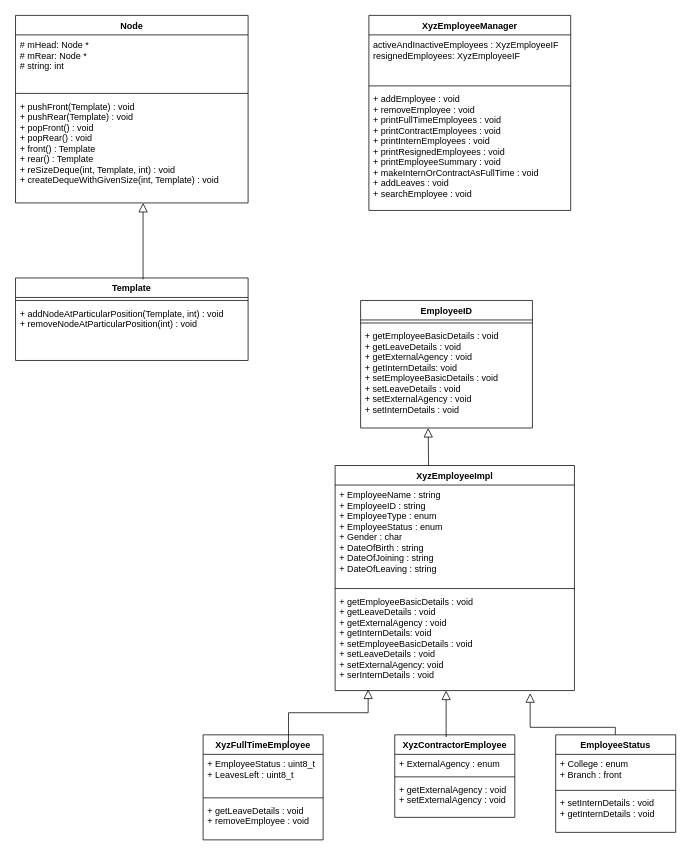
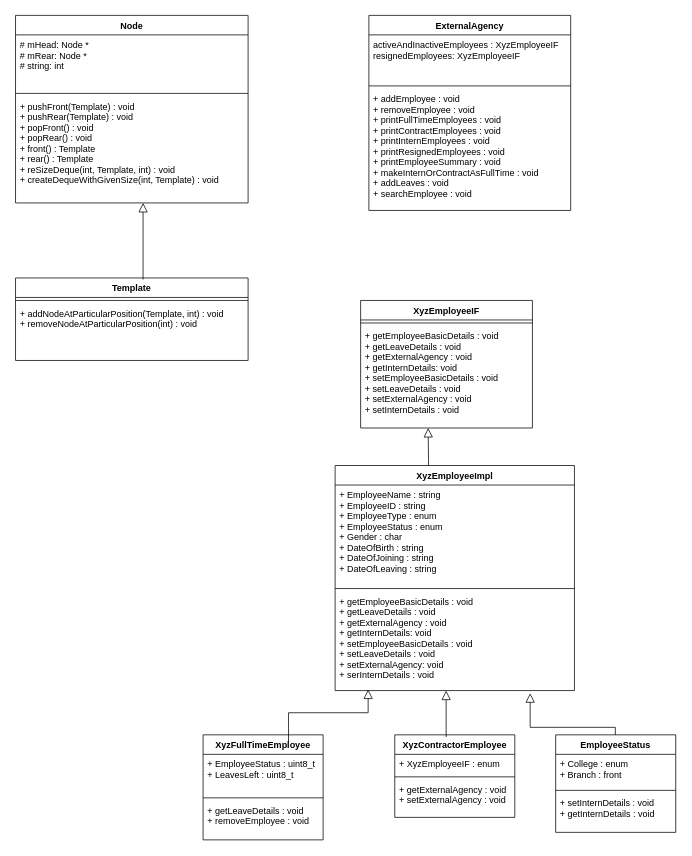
  <mxCell id="0" />
  <mxCell id="1" parent="0" />
  <mxCell id="2" value="Node" style="swimlane;fontStyle=1;align=center;verticalAlign=top;childLayout=stackLayout;horizontal=1;startSize=26;horizontalStack=0;resizeParent=1;resizeParentMax=0;resizeLast=0;collapsible=1;marginBottom=0;" parent="1" vertex="1"><mxGeometry x="20" y="20" width="310" height="250" as="geometry"><mxRectangle x="110" y="10" width="80" height="30" as="alternateBounds" /></mxGeometry></mxCell>
  <mxCell id="3" value="# mHead: Node *&#10;# mRear: Node *&#10;# string: int" style="text;strokeColor=none;fillColor=none;align=left;verticalAlign=top;spacingLeft=4;spacingRight=4;overflow=hidden;rotatable=0;points=[[0,0.5],[1,0.5]];portConstraint=eastwest;" parent="2" vertex="1"><mxGeometry y="26" width="310" height="74" as="geometry" /></mxCell>
  <mxCell id="4" value="" style="line;strokeWidth=1;fillColor=none;align=left;verticalAlign=middle;spacingTop=-1;spacingLeft=3;spacingRight=3;rotatable=0;labelPosition=right;points=[];portConstraint=eastwest;strokeColor=inherit;" parent="2" vertex="1"><mxGeometry y="100" width="310" height="8" as="geometry" /></mxCell>
  <mxCell id="5" value="+ pushFront(Template) : void&#10;+ pushRear(Template) : void&#10;+ popFront() : void&#10;+ popRear() : void&#10;+ front() : Template&#10;+ rear() : Template&#10;+ reSizeDeque(int, Template, int) : void&#10;+ createDequeWithGivenSize(int, Template) : void" style="text;strokeColor=none;fillColor=none;align=left;verticalAlign=top;spacingLeft=4;spacingRight=4;overflow=hidden;rotatable=0;points=[[0,0.5],[1,0.5]];portConstraint=eastwest;" parent="2" vertex="1"><mxGeometry y="108" width="310" height="142" as="geometry" /></mxCell>
  <mxCell id="6" value="Template" style="swimlane;fontStyle=1;align=center;verticalAlign=top;childLayout=stackLayout;horizontal=1;startSize=26;horizontalStack=0;resizeParent=1;resizeParentMax=0;resizeLast=0;collapsible=1;marginBottom=0;" parent="1" vertex="1"><mxGeometry x="20" y="370" width="310" height="110" as="geometry"><mxRectangle x="110" y="320" width="60" height="30" as="alternateBounds" /></mxGeometry></mxCell>
  <mxCell id="7" value="" style="line;strokeWidth=1;fillColor=none;align=left;verticalAlign=middle;spacingTop=-1;spacingLeft=3;spacingRight=3;rotatable=0;labelPosition=right;points=[];portConstraint=eastwest;strokeColor=inherit;" parent="6" vertex="1"><mxGeometry y="26" width="310" height="8" as="geometry" /></mxCell>
  <mxCell id="8" value="+ addNodeAtParticularPosition(Template, int) : void&#10;+ removeNodeAtParticularPosition(int) : void" style="text;strokeColor=none;fillColor=none;align=left;verticalAlign=top;spacingLeft=4;spacingRight=4;overflow=hidden;rotatable=0;points=[[0,0.5],[1,0.5]];portConstraint=eastwest;" parent="6" vertex="1"><mxGeometry y="34" width="310" height="76" as="geometry" /></mxCell>
- <mxCell id="9" value="EmployeeID" style="swimlane;fontStyle=1;align=center;verticalAlign=top;childLayout=stackLayout;horizontal=1;startSize=26;horizontalStack=0;resizeParent=1;resizeParentMax=0;resizeLast=0;collapsible=1;marginBottom=0;" parent="1" vertex="1"><mxGeometry x="480" y="400" width="229" height="170" as="geometry"><mxRectangle x="610" y="210" width="130" height="30" as="alternateBounds" /></mxGeometry></mxCell>
+ <mxCell id="9" value="XyzEmployeeIF" style="swimlane;fontStyle=1;align=center;verticalAlign=top;childLayout=stackLayout;horizontal=1;startSize=26;horizontalStack=0;resizeParent=1;resizeParentMax=0;resizeLast=0;collapsible=1;marginBottom=0;" parent="1" vertex="1"><mxGeometry x="480" y="400" width="229" height="170" as="geometry"><mxRectangle x="610" y="210" width="130" height="30" as="alternateBounds" /></mxGeometry></mxCell>
  <mxCell id="10" value="" style="line;strokeWidth=1;fillColor=none;align=left;verticalAlign=middle;spacingTop=-1;spacingLeft=3;spacingRight=3;rotatable=0;labelPosition=right;points=[];portConstraint=eastwest;strokeColor=inherit;" parent="9" vertex="1"><mxGeometry y="26" width="229" height="8" as="geometry" /></mxCell>
  <mxCell id="11" value="+ getEmployeeBasicDetails : void&#10;+ getLeaveDetails : void&#10;+ getExternalAgency : void&#10;+ getInternDetails: void&#10;+ setEmployeeBasicDetails : void&#10;+ setLeaveDetails : void&#10;+ setExternalAgency : void&#10;+ setInternDetails : void" style="text;strokeColor=none;fillColor=none;align=left;verticalAlign=top;spacingLeft=4;spacingRight=4;overflow=hidden;rotatable=0;points=[[0,0.5],[1,0.5]];portConstraint=eastwest;" parent="9" vertex="1"><mxGeometry y="34" width="229" height="136" as="geometry" /></mxCell>
  <mxCell id="12" value="XyzEmployeeImpl" style="swimlane;fontStyle=1;align=center;verticalAlign=top;childLayout=stackLayout;horizontal=1;startSize=26;horizontalStack=0;resizeParent=1;resizeParentMax=0;resizeLast=0;collapsible=1;marginBottom=0;" parent="1" vertex="1"><mxGeometry x="446" y="620" width="319" height="300" as="geometry" /></mxCell>
  <mxCell id="13" value="+ EmployeeName : string&#10;+ EmployeeID : string&#10;+ EmployeeType : enum&#10;+ EmployeeStatus : enum&#10;+ Gender : char&#10;+ DateOfBirth : string&#10;+ DateOfJoining : string&#10;+ DateOfLeaving : string&#10;&#10;" style="text;strokeColor=none;fillColor=none;align=left;verticalAlign=top;spacingLeft=4;spacingRight=4;overflow=hidden;rotatable=0;points=[[0,0.5],[1,0.5]];portConstraint=eastwest;" parent="12" vertex="1"><mxGeometry y="26" width="319" height="134" as="geometry" /></mxCell>
  <mxCell id="14" value="" style="line;strokeWidth=1;fillColor=none;align=left;verticalAlign=middle;spacingTop=-1;spacingLeft=3;spacingRight=3;rotatable=0;labelPosition=right;points=[];portConstraint=eastwest;strokeColor=inherit;" parent="12" vertex="1"><mxGeometry y="160" width="319" height="8" as="geometry" /></mxCell>
  <mxCell id="15" value="+ getEmployeeBasicDetails : void&#10;+ getLeaveDetails : void&#10;+ getExternalAgency : void&#10;+ getInternDetails: void&#10;+ setEmployeeBasicDetails : void&#10;+ setLeaveDetails : void&#10;+ setExternalAgency: void&#10;+ serInternDetails : void&#10;&#10;" style="text;strokeColor=none;fillColor=none;align=left;verticalAlign=top;spacingLeft=4;spacingRight=4;overflow=hidden;rotatable=0;points=[[0,0.5],[1,0.5]];portConstraint=eastwest;" parent="12" vertex="1"><mxGeometry y="168" width="319" height="132" as="geometry" /></mxCell>
  <mxCell id="16" value="XyzFullTimeEmployee" style="swimlane;fontStyle=1;align=center;verticalAlign=top;childLayout=stackLayout;horizontal=1;startSize=26;horizontalStack=0;resizeParent=1;resizeParentMax=0;resizeLast=0;collapsible=1;marginBottom=0;" parent="1" vertex="1"><mxGeometry x="270" y="979" width="160" height="140" as="geometry" /></mxCell>
  <mxCell id="17" value="+ EmployeeStatus : uint8_t&#10;+ LeavesLeft : uint8_t " style="text;strokeColor=none;fillColor=none;align=left;verticalAlign=top;spacingLeft=4;spacingRight=4;overflow=hidden;rotatable=0;points=[[0,0.5],[1,0.5]];portConstraint=eastwest;" parent="16" vertex="1"><mxGeometry y="26" width="160" height="54" as="geometry" /></mxCell>
  <mxCell id="18" value="" style="line;strokeWidth=1;fillColor=none;align=left;verticalAlign=middle;spacingTop=-1;spacingLeft=3;spacingRight=3;rotatable=0;labelPosition=right;points=[];portConstraint=eastwest;strokeColor=inherit;" parent="16" vertex="1"><mxGeometry y="80" width="160" height="8" as="geometry" /></mxCell>
  <mxCell id="19" value="+ getLeaveDetails : void&#10;+ removeEmployee : void" style="text;strokeColor=none;fillColor=none;align=left;verticalAlign=top;spacingLeft=4;spacingRight=4;overflow=hidden;rotatable=0;points=[[0,0.5],[1,0.5]];portConstraint=eastwest;" parent="16" vertex="1"><mxGeometry y="88" width="160" height="52" as="geometry" /></mxCell>
  <mxCell id="20" value="XyzContractorEmployee" style="swimlane;fontStyle=1;align=center;verticalAlign=top;childLayout=stackLayout;horizontal=1;startSize=26;horizontalStack=0;resizeParent=1;resizeParentMax=0;resizeLast=0;collapsible=1;marginBottom=0;" parent="1" vertex="1"><mxGeometry x="525.5" y="979" width="160" height="110" as="geometry" /></mxCell>
- <mxCell id="21" value="+ ExternalAgency : enum" style="text;strokeColor=none;fillColor=none;align=left;verticalAlign=top;spacingLeft=4;spacingRight=4;overflow=hidden;rotatable=0;points=[[0,0.5],[1,0.5]];portConstraint=eastwest;" parent="20" vertex="1"><mxGeometry y="26" width="160" height="26" as="geometry" /></mxCell>
+ <mxCell id="21" value="+ XyzEmployeeIF : enum" style="text;strokeColor=none;fillColor=none;align=left;verticalAlign=top;spacingLeft=4;spacingRight=4;overflow=hidden;rotatable=0;points=[[0,0.5],[1,0.5]];portConstraint=eastwest;" parent="20" vertex="1"><mxGeometry y="26" width="160" height="26" as="geometry" /></mxCell>
  <mxCell id="22" value="" style="line;strokeWidth=1;fillColor=none;align=left;verticalAlign=middle;spacingTop=-1;spacingLeft=3;spacingRight=3;rotatable=0;labelPosition=right;points=[];portConstraint=eastwest;strokeColor=inherit;" parent="20" vertex="1"><mxGeometry y="52" width="160" height="8" as="geometry" /></mxCell>
  <mxCell id="23" value="+ getExternalAgency : void&#10;+ setExternalAgency : void" style="text;strokeColor=none;fillColor=none;align=left;verticalAlign=top;spacingLeft=4;spacingRight=4;overflow=hidden;rotatable=0;points=[[0,0.5],[1,0.5]];portConstraint=eastwest;" parent="20" vertex="1"><mxGeometry y="60" width="160" height="50" as="geometry" /></mxCell>
  <mxCell id="24" value="EmployeeStatus" style="swimlane;fontStyle=1;align=center;verticalAlign=top;childLayout=stackLayout;horizontal=1;startSize=26;horizontalStack=0;resizeParent=1;resizeParentMax=0;resizeLast=0;collapsible=1;marginBottom=0;" parent="1" vertex="1"><mxGeometry x="740" y="979" width="160" height="130" as="geometry" /></mxCell>
  <mxCell id="25" value="+ College : enum&#10;+ Branch : front" style="text;strokeColor=none;fillColor=none;align=left;verticalAlign=top;spacingLeft=4;spacingRight=4;overflow=hidden;rotatable=0;points=[[0,0.5],[1,0.5]];portConstraint=eastwest;" parent="24" vertex="1"><mxGeometry y="26" width="160" height="44" as="geometry" /></mxCell>
  <mxCell id="26" value="" style="line;strokeWidth=1;fillColor=none;align=left;verticalAlign=middle;spacingTop=-1;spacingLeft=3;spacingRight=3;rotatable=0;labelPosition=right;points=[];portConstraint=eastwest;strokeColor=inherit;" parent="24" vertex="1"><mxGeometry y="70" width="160" height="8" as="geometry" /></mxCell>
  <mxCell id="27" value="+ setInternDetails : void&#10;+ getInternDetails : void" style="text;strokeColor=none;fillColor=none;align=left;verticalAlign=top;spacingLeft=4;spacingRight=4;overflow=hidden;rotatable=0;points=[[0,0.5],[1,0.5]];portConstraint=eastwest;" parent="24" vertex="1"><mxGeometry y="78" width="160" height="52" as="geometry" /></mxCell>
- <mxCell id="28" value="XyzEmployeeManager" style="swimlane;fontStyle=1;align=center;verticalAlign=top;childLayout=stackLayout;horizontal=1;startSize=26;horizontalStack=0;resizeParent=1;resizeParentMax=0;resizeLast=0;collapsible=1;marginBottom=0;" parent="1" vertex="1"><mxGeometry x="491" y="20" width="269" height="260" as="geometry" /></mxCell>
+ <mxCell id="28" value="ExternalAgency" style="swimlane;fontStyle=1;align=center;verticalAlign=top;childLayout=stackLayout;horizontal=1;startSize=26;horizontalStack=0;resizeParent=1;resizeParentMax=0;resizeLast=0;collapsible=1;marginBottom=0;" parent="1" vertex="1"><mxGeometry x="491" y="20" width="269" height="260" as="geometry" /></mxCell>
  <mxCell id="29" value="activeAndInactiveEmployees : XyzEmployeeIF&#10;resignedEmployees: XyzEmployeeIF" style="text;strokeColor=none;fillColor=none;align=left;verticalAlign=top;spacingLeft=4;spacingRight=4;overflow=hidden;rotatable=0;points=[[0,0.5],[1,0.5]];portConstraint=eastwest;" parent="28" vertex="1"><mxGeometry y="26" width="269" height="64" as="geometry" /></mxCell>
  <mxCell id="30" value="" style="line;strokeWidth=1;fillColor=none;align=left;verticalAlign=middle;spacingTop=-1;spacingLeft=3;spacingRight=3;rotatable=0;labelPosition=right;points=[];portConstraint=eastwest;strokeColor=inherit;" parent="28" vertex="1"><mxGeometry y="90" width="269" height="8" as="geometry" /></mxCell>
  <mxCell id="31" value="+ addEmployee : void&#10;+ removeEmployee : void&#10;+ printFullTimeEmployees : void&#10;+ printContractEmployees : void&#10;+ printInternEmployees : void&#10;+ printResignedEmployees : void&#10;+ printEmployeeSummary : void&#10;+ makeInternOrContractAsFullTime : void&#10;+ addLeaves : void&#10;+ searchEmployee : void" style="text;strokeColor=none;fillColor=none;align=left;verticalAlign=top;spacingLeft=4;spacingRight=4;overflow=hidden;rotatable=0;points=[[0,0.5],[1,0.5]];portConstraint=eastwest;" parent="28" vertex="1"><mxGeometry y="98" width="269" height="162" as="geometry" /></mxCell>
  <mxCell id="32" value="" style="endArrow=block;endSize=10;endFill=0;shadow=0;strokeWidth=1;rounded=0;curved=0;edgeStyle=elbowEdgeStyle;elbow=vertical;" parent="1" edge="1"><mxGeometry width="160" relative="1" as="geometry"><mxPoint x="570.5" y="620" as="sourcePoint" /><mxPoint x="570" y="570" as="targetPoint" /><Array as="points"><mxPoint x="830" y="612" /><mxPoint x="530" y="622" /></Array></mxGeometry></mxCell>
  <mxCell id="33" value="" style="endArrow=block;endSize=10;endFill=0;shadow=0;strokeWidth=1;rounded=0;curved=0;edgeStyle=elbowEdgeStyle;elbow=vertical;" parent="1" edge="1"><mxGeometry width="160" relative="1" as="geometry"><mxPoint x="190" y="372" as="sourcePoint" /><mxPoint x="190" y="270" as="targetPoint" /><Array as="points"><mxPoint x="190" y="312" /><mxPoint x="150" y="322" /></Array></mxGeometry></mxCell>
  <mxCell id="34" value="" style="endArrow=block;endSize=10;endFill=0;shadow=0;strokeWidth=1;rounded=0;curved=0;edgeStyle=elbowEdgeStyle;elbow=vertical;entryX=0.138;entryY=0.989;entryDx=0;entryDy=0;entryPerimeter=0;" parent="1" target="15" edge="1"><mxGeometry width="160" relative="1" as="geometry"><mxPoint x="383.85" y="989.53" as="sourcePoint" /><mxPoint x="491.001" y="930.002" as="targetPoint" /><Array as="points"><mxPoint x="413.85" y="949.53" /><mxPoint x="343.85" y="939.53" /></Array></mxGeometry></mxCell>
  <mxCell id="35" value="" style="endArrow=block;endSize=10;endFill=0;shadow=0;strokeWidth=1;rounded=0;curved=0;edgeStyle=elbowEdgeStyle;elbow=vertical;" parent="1" edge="1"><mxGeometry width="160" relative="1" as="geometry"><mxPoint x="594" y="982" as="sourcePoint" /><mxPoint x="594" y="920" as="targetPoint" /><Array as="points"><mxPoint x="554" y="972" /></Array></mxGeometry></mxCell>
  <mxCell id="36" value="" style="endArrow=block;endSize=10;endFill=0;shadow=0;strokeWidth=1;rounded=0;curved=0;edgeStyle=elbowEdgeStyle;elbow=vertical;entryX=0.815;entryY=1.027;entryDx=0;entryDy=0;entryPerimeter=0;" parent="1" target="15" edge="1"><mxGeometry width="160" relative="1" as="geometry"><mxPoint x="819.5" y="979" as="sourcePoint" /><mxPoint x="820" y="940" as="targetPoint" /><Array as="points"><mxPoint x="809.5" y="969" /><mxPoint x="779.5" y="929" /></Array></mxGeometry></mxCell>
